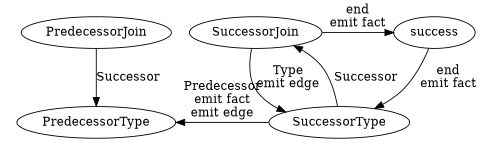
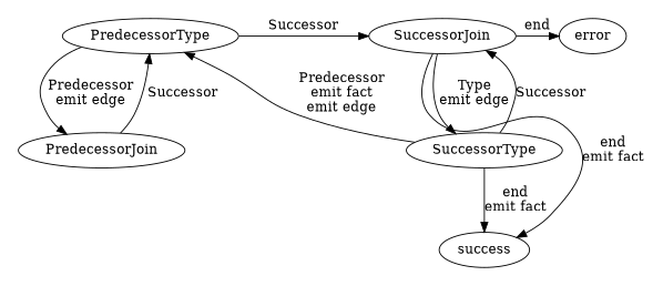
  digraph {
    PredecessorType
    PredecessorJoin
    SuccessorJoin
    success
    SuccessorType
+   error
+   PredecessorType -> PredecessorJoin [label="Predecessor\nemit edge"]
+   PredecessorType -> SuccessorJoin [constraint=false label=Successor]
    PredecessorJoin -> PredecessorType [label=Successor]
    SuccessorJoin -> success [constraint=false label="end\nemit fact"]
    SuccessorJoin -> SuccessorType [label="Type\nemit edge"]
+   SuccessorJoin -> error [constraint=false label=end]
    SuccessorType -> PredecessorType [constraint=false label="Predecessor\nemit fact\nemit edge"]
    SuccessorType -> SuccessorJoin [label=Successor]
-   success -> SuccessorType [label="end\nemit fact"]
+   SuccessorType -> success [label="end\nemit fact"]
  }
